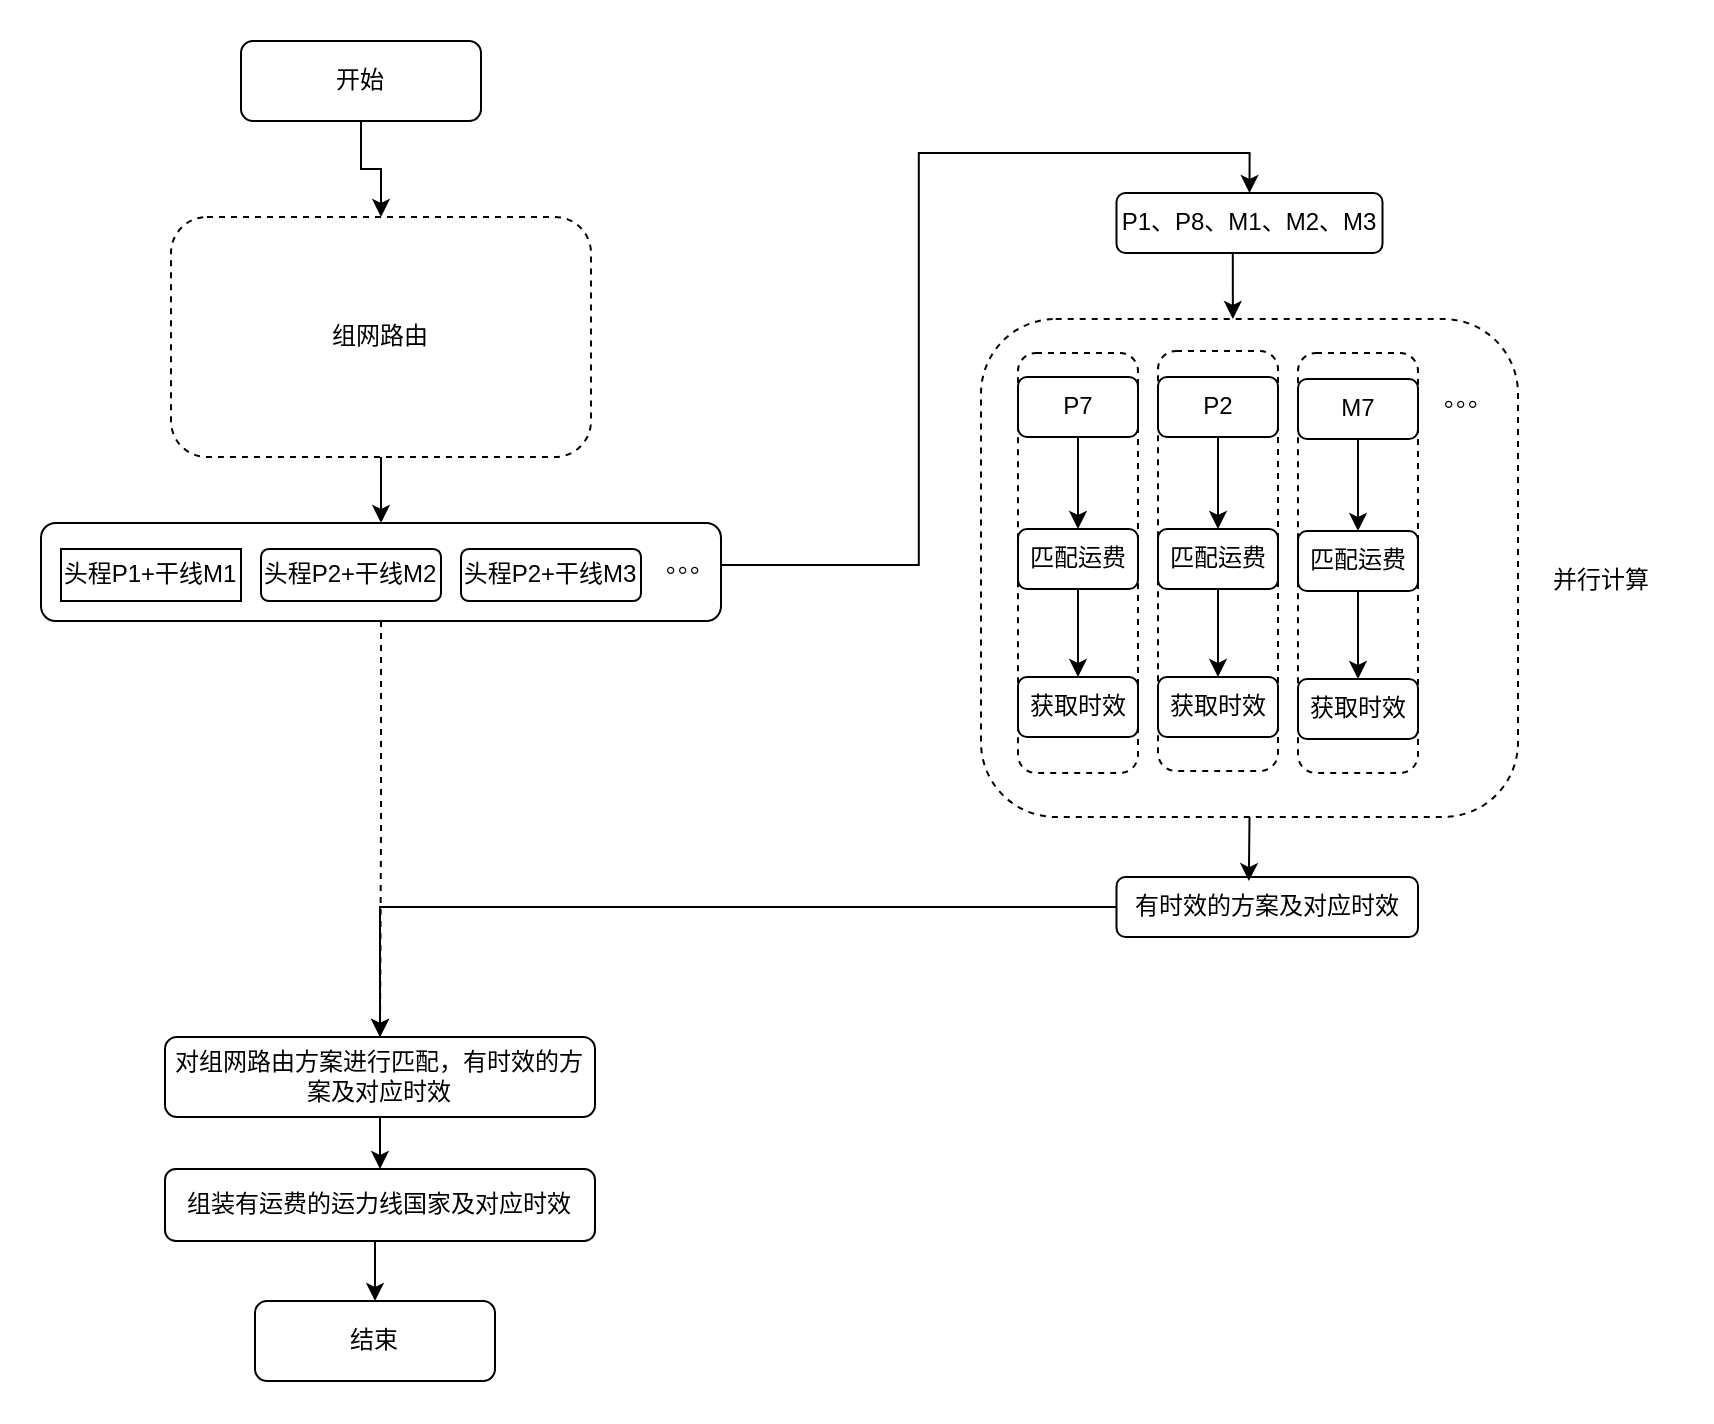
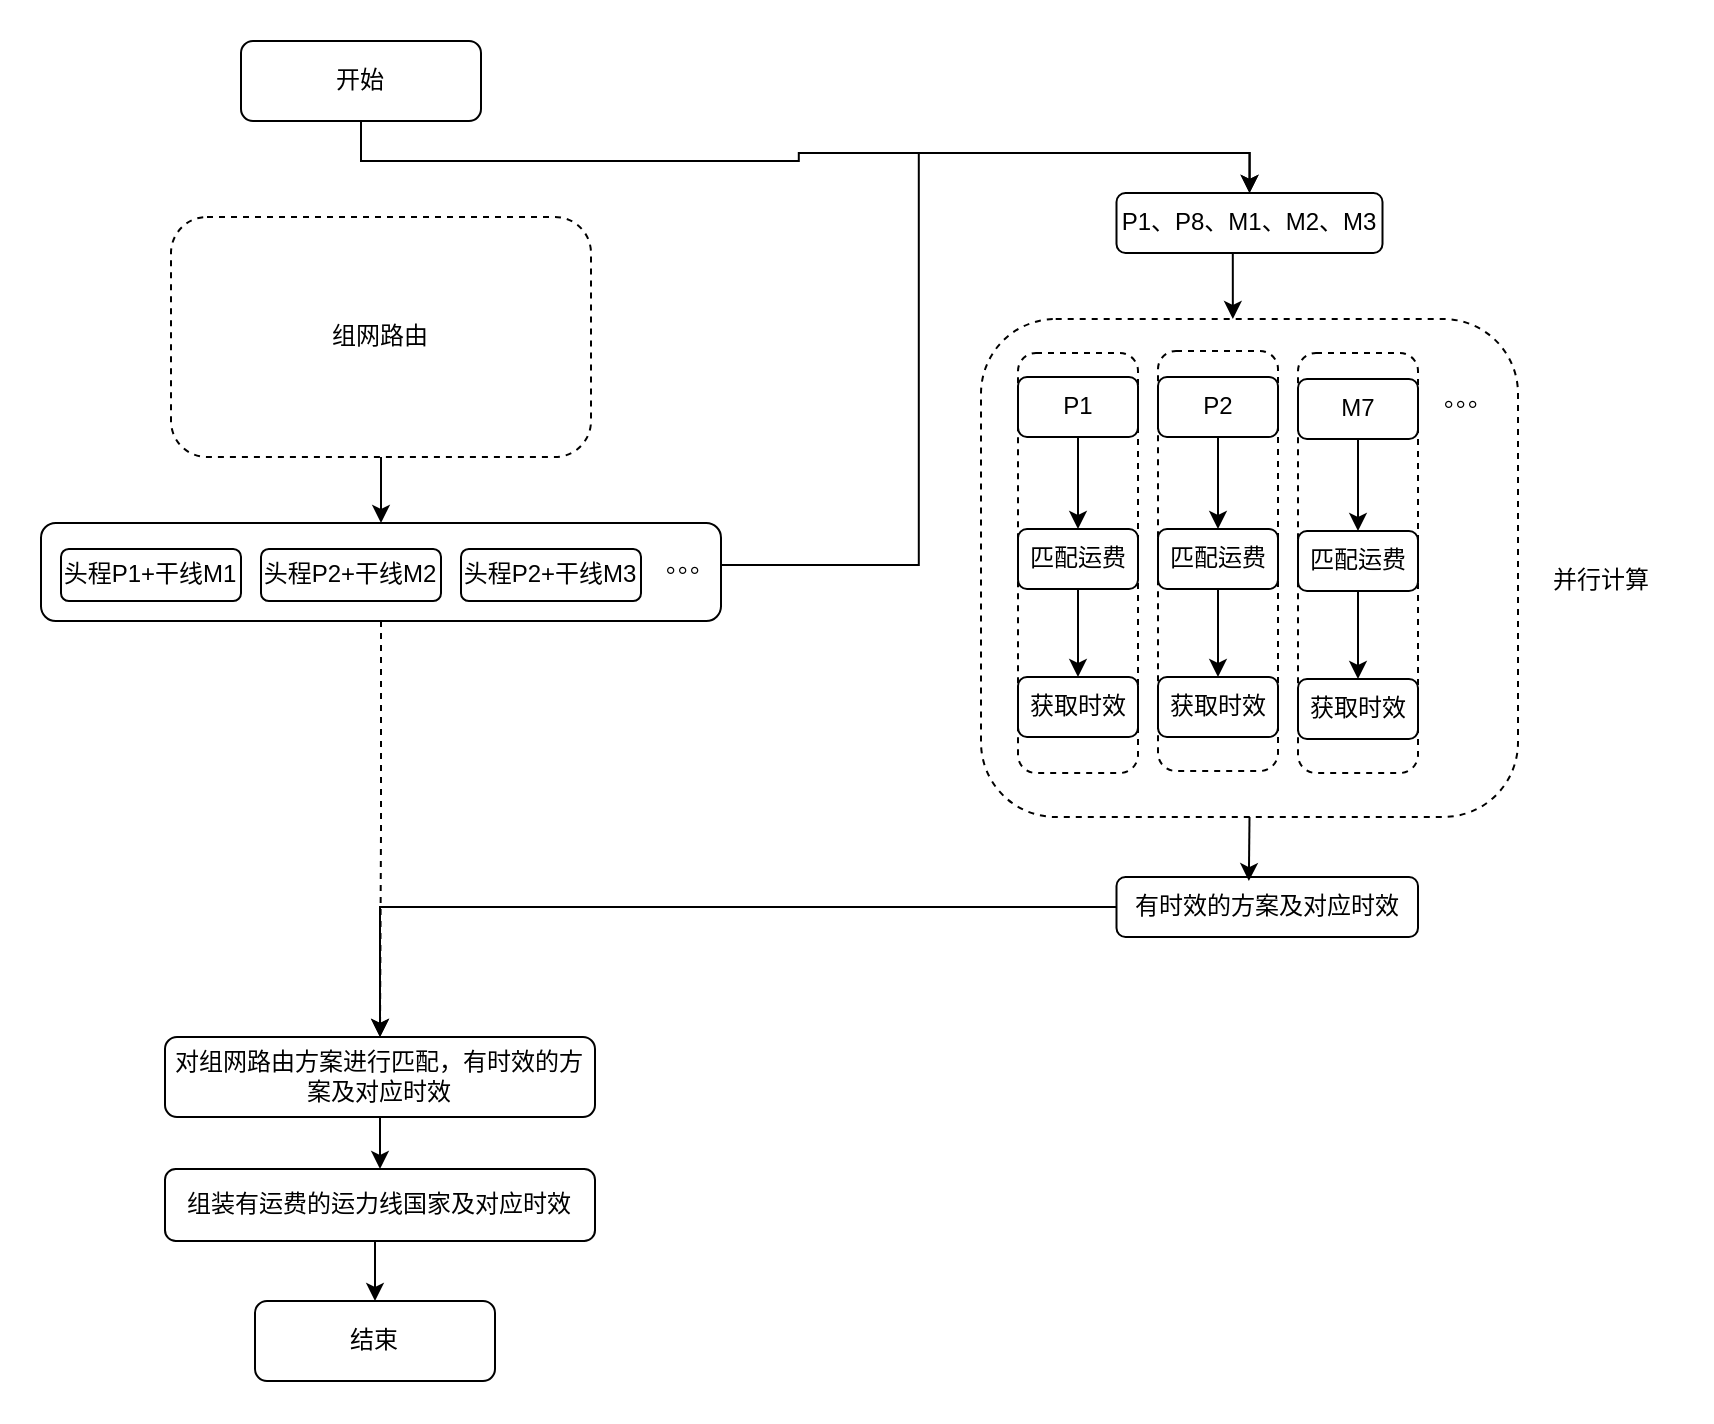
  <mxCell id="0" />
  <mxCell id="1" parent="0" />
- <mxCell id="2" style="edgeStyle=orthogonalEdgeStyle;rounded=0;orthogonalLoop=1;jettySize=auto;html=1;exitX=0.5;exitY=1;exitDx=0;exitDy=0;entryX=0.5;entryY=0;entryDx=0;entryDy=0;" edge="1" parent="1" source="3" target="5"><mxGeometry relative="1" as="geometry" /></mxCell>
+ <mxCell id="2" style="edgeStyle=orthogonalEdgeStyle;rounded=0;orthogonalLoop=1;jettySize=auto;html=1;exitX=0.5;exitY=1;exitDx=0;exitDy=0;" edge="1" parent="1" source="3" target="18"><mxGeometry relative="1" as="geometry" /></mxCell>
  <mxCell id="3" value="开始" style="rounded=1;whiteSpace=wrap;html=1;fillColor=none;" vertex="1" parent="1"><mxGeometry x="120" y="20" width="120" height="40" as="geometry" /></mxCell>
  <mxCell id="4" style="edgeStyle=orthogonalEdgeStyle;rounded=0;orthogonalLoop=1;jettySize=auto;html=1;exitX=0.5;exitY=1;exitDx=0;exitDy=0;entryX=0.5;entryY=0;entryDx=0;entryDy=0;" edge="1" parent="1" source="5" target="7"><mxGeometry relative="1" as="geometry" /></mxCell>
  <mxCell id="5" value="组网路由" style="rounded=1;whiteSpace=wrap;html=1;fillColor=none;dashed=1;" vertex="1" parent="1"><mxGeometry x="85" y="108" width="210" height="120" as="geometry" /></mxCell>
  <mxCell id="6" style="edgeStyle=orthogonalEdgeStyle;rounded=0;orthogonalLoop=1;jettySize=auto;html=1;exitX=0.5;exitY=1;exitDx=0;exitDy=0;entryX=0.5;entryY=0;entryDx=0;entryDy=0;dashed=1;" edge="1" parent="1" source="7" target="10"><mxGeometry relative="1" as="geometry" /></mxCell>
  <mxCell id="7" value="" style="rounded=1;whiteSpace=wrap;html=1;fillColor=none;" vertex="1" parent="1"><mxGeometry x="20" y="261" width="340" height="49" as="geometry" /></mxCell>
- <mxCell id="8" value="头程P1+干线M1" style="whiteSpace=wrap;html=1;fillColor=none;rounded=0;" vertex="1" parent="1"><mxGeometry x="30" y="274" width="90" height="26" as="geometry" /></mxCell>
+ <mxCell id="8" value="头程P1+干线M1" style="rounded=1;whiteSpace=wrap;html=1;fillColor=none;" vertex="1" parent="1"><mxGeometry x="30" y="274" width="90" height="26" as="geometry" /></mxCell>
  <mxCell id="9" style="edgeStyle=orthogonalEdgeStyle;rounded=0;orthogonalLoop=1;jettySize=auto;html=1;exitX=0.5;exitY=1;exitDx=0;exitDy=0;entryX=0.5;entryY=0;entryDx=0;entryDy=0;" edge="1" parent="1" source="10" target="12"><mxGeometry relative="1" as="geometry" /></mxCell>
  <mxCell id="10" value="&lt;span style=&quot;background-color: initial;&quot;&gt;对组网路由方案进行匹配，有时效的方案及对应时效&lt;/span&gt;" style="rounded=1;whiteSpace=wrap;html=1;fillColor=none;" vertex="1" parent="1"><mxGeometry x="82" y="518" width="215" height="40" as="geometry" /></mxCell>
  <mxCell id="11" style="edgeStyle=orthogonalEdgeStyle;rounded=0;orthogonalLoop=1;jettySize=auto;html=1;exitX=0.5;exitY=1;exitDx=0;exitDy=0;entryX=0.5;entryY=0;entryDx=0;entryDy=0;" edge="1" parent="1" source="12" target="13"><mxGeometry relative="1" as="geometry" /></mxCell>
  <mxCell id="12" value="&lt;div class=&quot;lake-content&quot;&gt;组装有运费的运力线国家及对应时效&lt;/div&gt;" style="rounded=1;whiteSpace=wrap;html=1;fillColor=none;" vertex="1" parent="1"><mxGeometry x="82" y="584" width="215" height="36" as="geometry" /></mxCell>
  <mxCell id="13" value="结束" style="rounded=1;whiteSpace=wrap;html=1;fillColor=none;" vertex="1" parent="1"><mxGeometry x="127" y="650" width="120" height="40" as="geometry" /></mxCell>
  <mxCell id="14" value="头程P2+干线M2" style="rounded=1;whiteSpace=wrap;html=1;fillColor=none;" vertex="1" parent="1"><mxGeometry x="130" y="274" width="90" height="26" as="geometry" /></mxCell>
  <mxCell id="15" value="头程P2+干线M3" style="rounded=1;whiteSpace=wrap;html=1;fillColor=none;" vertex="1" parent="1"><mxGeometry x="230" y="274" width="90" height="26" as="geometry" /></mxCell>
  <mxCell id="16" style="edgeStyle=orthogonalEdgeStyle;rounded=0;orthogonalLoop=1;jettySize=auto;html=1;exitX=1;exitY=0.5;exitDx=0;exitDy=0;entryX=0.5;entryY=0;entryDx=0;entryDy=0;" edge="1" parent="1" source="17" target="18"><mxGeometry relative="1" as="geometry" /></mxCell>
  <mxCell id="17" value="。。。" style="rounded=1;whiteSpace=wrap;html=1;fillColor=none;strokeColor=none;" vertex="1" parent="1"><mxGeometry x="330" y="274" width="30" height="16" as="geometry" /></mxCell>
  <mxCell id="18" value="P1、P8、M1、M2、M3" style="rounded=1;whiteSpace=wrap;html=1;fillColor=none;" vertex="1" parent="1"><mxGeometry x="557.75" y="96" width="133" height="30" as="geometry" /></mxCell>
  <mxCell id="19" style="edgeStyle=orthogonalEdgeStyle;rounded=0;orthogonalLoop=1;jettySize=auto;html=1;exitX=0.5;exitY=1;exitDx=0;exitDy=0;entryX=0.5;entryY=0;entryDx=0;entryDy=0;" edge="1" parent="1" source="20" target="23"><mxGeometry relative="1" as="geometry" /></mxCell>
- <mxCell id="20" value="P7" style="rounded=1;whiteSpace=wrap;html=1;fillColor=none;" vertex="1" parent="1"><mxGeometry x="508.5" y="188" width="60" height="30" as="geometry" /></mxCell>
+ <mxCell id="20" value="P1" style="rounded=1;whiteSpace=wrap;html=1;fillColor=none;" vertex="1" parent="1"><mxGeometry x="508.5" y="188" width="60" height="30" as="geometry" /></mxCell>
  <mxCell id="21" value="。。。" style="rounded=1;whiteSpace=wrap;html=1;fillColor=none;strokeColor=none;" vertex="1" parent="1"><mxGeometry x="718.5" y="189" width="30" height="19" as="geometry" /></mxCell>
  <mxCell id="22" style="edgeStyle=orthogonalEdgeStyle;rounded=0;orthogonalLoop=1;jettySize=auto;html=1;exitX=0.5;exitY=1;exitDx=0;exitDy=0;entryX=0.5;entryY=0;entryDx=0;entryDy=0;" edge="1" parent="1" source="23" target="24"><mxGeometry relative="1" as="geometry" /></mxCell>
  <mxCell id="23" value="匹配运费" style="rounded=1;whiteSpace=wrap;html=1;fillColor=none;" vertex="1" parent="1"><mxGeometry x="508.5" y="264" width="60" height="30" as="geometry" /></mxCell>
  <mxCell id="24" value="获取时效" style="rounded=1;whiteSpace=wrap;html=1;fillColor=none;" vertex="1" parent="1"><mxGeometry x="508.5" y="338" width="60" height="30" as="geometry" /></mxCell>
  <mxCell id="25" value="" style="rounded=1;whiteSpace=wrap;html=1;fillColor=none;dashed=1;" vertex="1" parent="1"><mxGeometry x="508.5" y="176" width="60" height="210" as="geometry" /></mxCell>
  <mxCell id="26" style="edgeStyle=orthogonalEdgeStyle;rounded=0;orthogonalLoop=1;jettySize=auto;html=1;exitX=0.5;exitY=1;exitDx=0;exitDy=0;entryX=0.5;entryY=0;entryDx=0;entryDy=0;" edge="1" parent="1" source="27" target="29"><mxGeometry relative="1" as="geometry" /></mxCell>
  <mxCell id="27" value="P2" style="rounded=1;whiteSpace=wrap;html=1;fillColor=none;" vertex="1" parent="1"><mxGeometry x="578.5" y="188" width="60" height="30" as="geometry" /></mxCell>
  <mxCell id="28" style="edgeStyle=orthogonalEdgeStyle;rounded=0;orthogonalLoop=1;jettySize=auto;html=1;exitX=0.5;exitY=1;exitDx=0;exitDy=0;entryX=0.5;entryY=0;entryDx=0;entryDy=0;" edge="1" parent="1" source="29" target="30"><mxGeometry relative="1" as="geometry" /></mxCell>
  <mxCell id="29" value="匹配运费" style="rounded=1;whiteSpace=wrap;html=1;fillColor=none;" vertex="1" parent="1"><mxGeometry x="578.5" y="264" width="60" height="30" as="geometry" /></mxCell>
  <mxCell id="30" value="获取时效" style="rounded=1;whiteSpace=wrap;html=1;fillColor=none;" vertex="1" parent="1"><mxGeometry x="578.5" y="338" width="60" height="30" as="geometry" /></mxCell>
  <mxCell id="31" style="edgeStyle=orthogonalEdgeStyle;rounded=0;orthogonalLoop=1;jettySize=auto;html=1;exitX=0.5;exitY=1;exitDx=0;exitDy=0;entryX=0.5;entryY=0;entryDx=0;entryDy=0;" edge="1" parent="1" source="32" target="34"><mxGeometry relative="1" as="geometry" /></mxCell>
  <mxCell id="32" value="M7" style="rounded=1;whiteSpace=wrap;html=1;fillColor=none;" vertex="1" parent="1"><mxGeometry x="648.5" y="189" width="60" height="30" as="geometry" /></mxCell>
  <mxCell id="33" style="edgeStyle=orthogonalEdgeStyle;rounded=0;orthogonalLoop=1;jettySize=auto;html=1;exitX=0.5;exitY=1;exitDx=0;exitDy=0;entryX=0.5;entryY=0;entryDx=0;entryDy=0;" edge="1" parent="1" source="34" target="35"><mxGeometry relative="1" as="geometry" /></mxCell>
  <mxCell id="34" value="匹配运费" style="rounded=1;whiteSpace=wrap;html=1;fillColor=none;" vertex="1" parent="1"><mxGeometry x="648.5" y="265" width="60" height="30" as="geometry" /></mxCell>
  <mxCell id="35" value="获取时效" style="rounded=1;whiteSpace=wrap;html=1;fillColor=none;" vertex="1" parent="1"><mxGeometry x="648.5" y="339" width="60" height="30" as="geometry" /></mxCell>
  <mxCell id="36" value="" style="rounded=1;whiteSpace=wrap;html=1;fillColor=none;dashed=1;" vertex="1" parent="1"><mxGeometry x="578.5" y="175" width="60" height="210" as="geometry" /></mxCell>
  <mxCell id="37" value="" style="rounded=1;whiteSpace=wrap;html=1;fillColor=none;dashed=1;" vertex="1" parent="1"><mxGeometry x="648.5" y="176" width="60" height="210" as="geometry" /></mxCell>
  <mxCell id="38" value="" style="rounded=1;whiteSpace=wrap;html=1;fillColor=none;dashed=1;" vertex="1" parent="1"><mxGeometry x="490" y="159" width="268.5" height="249" as="geometry" /></mxCell>
  <mxCell id="39" style="edgeStyle=orthogonalEdgeStyle;rounded=0;orthogonalLoop=1;jettySize=auto;html=1;exitX=0;exitY=0.5;exitDx=0;exitDy=0;entryX=0.5;entryY=0;entryDx=0;entryDy=0;" edge="1" parent="1" source="40" target="10"><mxGeometry relative="1" as="geometry" /></mxCell>
  <mxCell id="40" value="有时效的方案及对应时效" style="rounded=1;whiteSpace=wrap;html=1;fillColor=none;" vertex="1" parent="1"><mxGeometry x="557.75" y="438" width="150.75" height="30" as="geometry" /></mxCell>
  <mxCell id="41" value="并行计算" style="text;html=1;align=center;verticalAlign=middle;resizable=0;points=[];autosize=1;strokeColor=none;fillColor=none;" vertex="1" parent="1"><mxGeometry x="765" y="275" width="70" height="30" as="geometry" /></mxCell>
  <mxCell id="42" style="edgeStyle=orthogonalEdgeStyle;rounded=0;orthogonalLoop=1;jettySize=auto;html=1;exitX=0.5;exitY=1;exitDx=0;exitDy=0;entryX=0.469;entryY=0;entryDx=0;entryDy=0;entryPerimeter=0;" edge="1" parent="1" source="18" target="38"><mxGeometry relative="1" as="geometry" /></mxCell>
  <mxCell id="43" style="edgeStyle=orthogonalEdgeStyle;rounded=0;orthogonalLoop=1;jettySize=auto;html=1;exitX=0.5;exitY=1;exitDx=0;exitDy=0;entryX=0.439;entryY=0.067;entryDx=0;entryDy=0;entryPerimeter=0;" edge="1" parent="1" source="38" target="40"><mxGeometry relative="1" as="geometry" /></mxCell>
